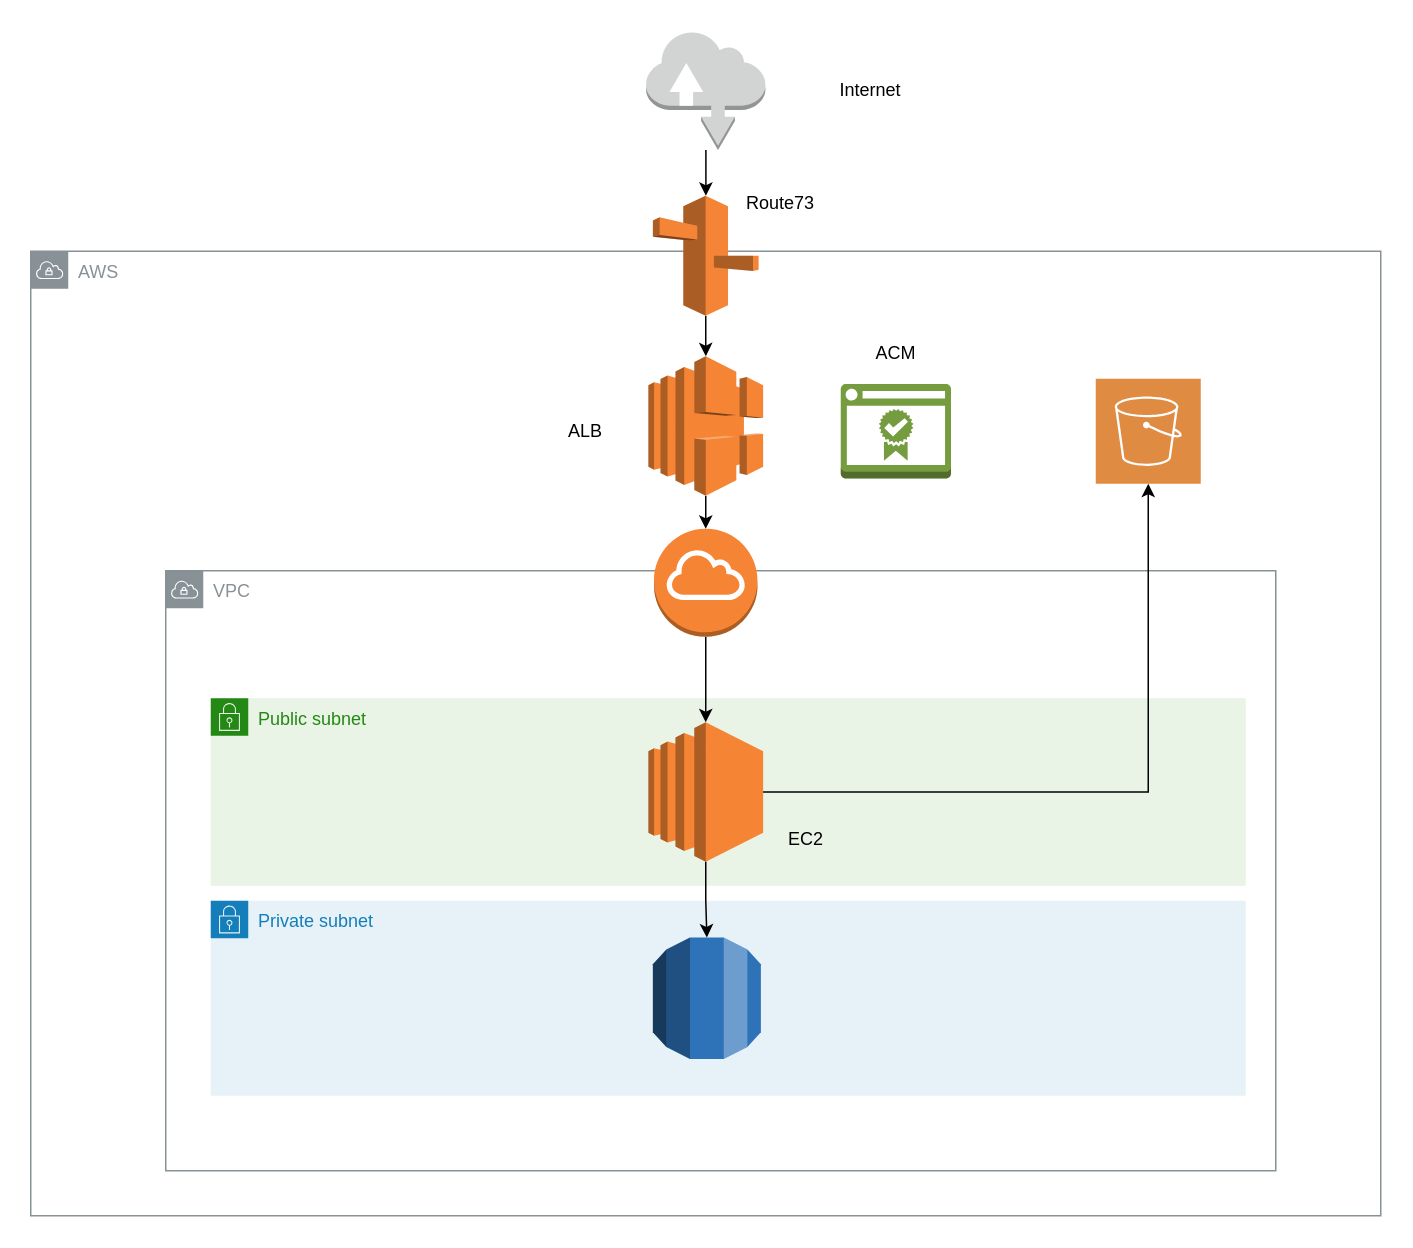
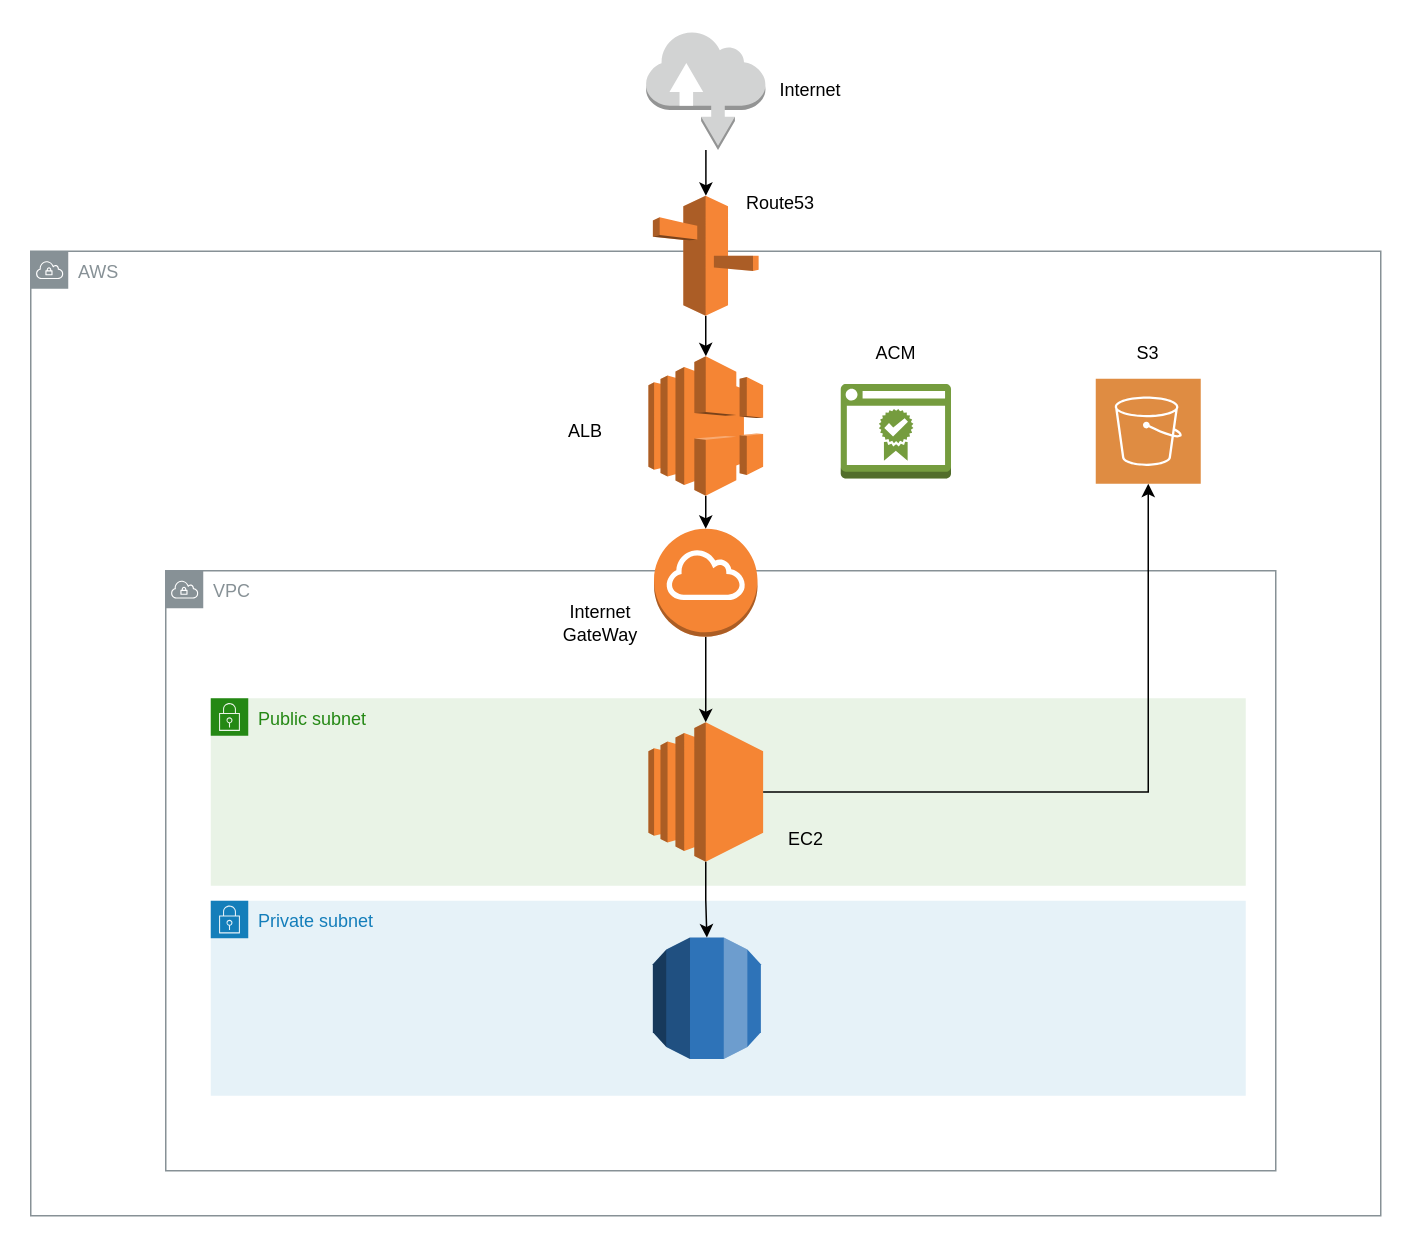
  <mxCell id="0" />
  <mxCell id="1" parent="0" />
  <mxCell id="2" value="AWS" style="sketch=0;outlineConnect=0;gradientColor=none;html=1;whiteSpace=wrap;fontSize=12;fontStyle=0;shape=mxgraph.aws4.group;grIcon=mxgraph.aws4.group_vpc;strokeColor=#879196;fillColor=none;verticalAlign=top;align=left;spacingLeft=30;fontColor=#879196;dashed=0;" vertex="1" parent="1"><mxGeometry x="20" y="167" width="900" height="643" as="geometry" /></mxCell>
  <mxCell id="3" value="VPC" style="sketch=0;outlineConnect=0;gradientColor=none;html=1;whiteSpace=wrap;fontSize=12;fontStyle=0;shape=mxgraph.aws4.group;grIcon=mxgraph.aws4.group_vpc;strokeColor=#879196;fillColor=none;verticalAlign=top;align=left;spacingLeft=30;fontColor=#879196;dashed=0;" vertex="1" parent="1"><mxGeometry x="110" y="380" width="740" height="400" as="geometry" /></mxCell>
  <mxCell id="4" value="Private subnet" style="points=[[0,0],[0.25,0],[0.5,0],[0.75,0],[1,0],[1,0.25],[1,0.5],[1,0.75],[1,1],[0.75,1],[0.5,1],[0.25,1],[0,1],[0,0.75],[0,0.5],[0,0.25]];outlineConnect=0;gradientColor=none;html=1;whiteSpace=wrap;fontSize=12;fontStyle=0;container=1;pointerEvents=0;collapsible=0;recursiveResize=0;shape=mxgraph.aws4.group;grIcon=mxgraph.aws4.group_security_group;grStroke=0;strokeColor=#147EBA;fillColor=#E6F2F8;verticalAlign=top;align=left;spacingLeft=30;fontColor=#147EBA;dashed=0;" vertex="1" parent="1"><mxGeometry x="140" y="600" width="690" height="130" as="geometry" /></mxCell>
  <mxCell id="5" value="" style="outlineConnect=0;dashed=0;verticalLabelPosition=bottom;verticalAlign=top;align=center;html=1;shape=mxgraph.aws3.rds;fillColor=#2E73B8;gradientColor=none;" vertex="1" parent="4"><mxGeometry x="294.75" y="24.5" width="72" height="81" as="geometry" /></mxCell>
  <mxCell id="6" value="Public subnet" style="points=[[0,0],[0.25,0],[0.5,0],[0.75,0],[1,0],[1,0.25],[1,0.5],[1,0.75],[1,1],[0.75,1],[0.5,1],[0.25,1],[0,1],[0,0.75],[0,0.5],[0,0.25]];outlineConnect=0;gradientColor=none;html=1;whiteSpace=wrap;fontSize=12;fontStyle=0;container=1;pointerEvents=0;collapsible=0;recursiveResize=0;shape=mxgraph.aws4.group;grIcon=mxgraph.aws4.group_security_group;grStroke=0;strokeColor=#248814;fillColor=#E9F3E6;verticalAlign=top;align=left;spacingLeft=30;fontColor=#248814;dashed=0;" vertex="1" parent="1"><mxGeometry x="140" y="465" width="690" height="125" as="geometry" /></mxCell>
  <mxCell id="7" value="" style="outlineConnect=0;dashed=0;verticalLabelPosition=bottom;verticalAlign=top;align=center;html=1;shape=mxgraph.aws3.ec2;fillColor=#F58534;gradientColor=none;" vertex="1" parent="6"><mxGeometry x="291.75" y="16" width="76.5" height="93" as="geometry" /></mxCell>
  <mxCell id="8" value="EC2" style="text;html=1;strokeColor=none;fillColor=none;align=center;verticalAlign=middle;whiteSpace=wrap;rounded=0;" vertex="1" parent="6"><mxGeometry x="366.5" y="79" width="60" height="30" as="geometry" /></mxCell>
  <mxCell id="9" style="edgeStyle=orthogonalEdgeStyle;rounded=0;orthogonalLoop=1;jettySize=auto;html=1;exitX=0.5;exitY=1;exitDx=0;exitDy=0;exitPerimeter=0;entryX=0.5;entryY=0;entryDx=0;entryDy=0;entryPerimeter=0;" edge="1" parent="1" source="10" target="7"><mxGeometry relative="1" as="geometry" /></mxCell>
  <mxCell id="10" value="" style="outlineConnect=0;dashed=0;verticalLabelPosition=bottom;verticalAlign=top;align=center;html=1;shape=mxgraph.aws3.internet_gateway;fillColor=#F58534;gradientColor=none;" vertex="1" parent="1"><mxGeometry x="435.5" y="352" width="69" height="72" as="geometry" /></mxCell>
  <mxCell id="11" value="" style="sketch=0;pointerEvents=1;shadow=0;dashed=0;html=1;strokeColor=none;fillColor=#DF8C42;labelPosition=center;verticalLabelPosition=bottom;verticalAlign=top;align=center;outlineConnect=0;shape=mxgraph.veeam2.aws_s3;" vertex="1" parent="1"><mxGeometry x="730" y="252" width="70" height="70" as="geometry" /></mxCell>
  <mxCell id="12" style="edgeStyle=orthogonalEdgeStyle;rounded=0;orthogonalLoop=1;jettySize=auto;html=1;" edge="1" parent="1" source="13" target="18"><mxGeometry relative="1" as="geometry" /></mxCell>
  <mxCell id="13" value="" style="outlineConnect=0;dashed=0;verticalLabelPosition=bottom;verticalAlign=top;align=center;html=1;shape=mxgraph.aws3.internet;fillColor=#D2D3D3;gradientColor=none;" vertex="1" parent="1"><mxGeometry x="430.25" y="20" width="79.5" height="79.5" as="geometry" /></mxCell>
  <mxCell id="14" style="edgeStyle=orthogonalEdgeStyle;rounded=0;orthogonalLoop=1;jettySize=auto;html=1;exitX=0.5;exitY=1;exitDx=0;exitDy=0;exitPerimeter=0;entryX=0.5;entryY=0;entryDx=0;entryDy=0;entryPerimeter=0;" edge="1" parent="1" source="15" target="10"><mxGeometry relative="1" as="geometry" /></mxCell>
  <mxCell id="15" value="" style="outlineConnect=0;dashed=0;verticalLabelPosition=bottom;verticalAlign=top;align=center;html=1;shape=mxgraph.aws3.elastic_load_balancing;fillColor=#F58534;gradientColor=none;" vertex="1" parent="1"><mxGeometry x="431.75" y="237" width="76.5" height="93" as="geometry" /></mxCell>
  <mxCell id="16" value="" style="outlineConnect=0;dashed=0;verticalLabelPosition=bottom;verticalAlign=top;align=center;html=1;shape=mxgraph.aws3.certificate_manager_2;fillColor=#759C3E;gradientColor=none;" vertex="1" parent="1"><mxGeometry x="560" y="255.5" width="73.5" height="63" as="geometry" /></mxCell>
  <mxCell id="17" style="edgeStyle=orthogonalEdgeStyle;rounded=0;orthogonalLoop=1;jettySize=auto;html=1;exitX=0.5;exitY=1;exitDx=0;exitDy=0;exitPerimeter=0;" edge="1" parent="1" source="18" target="15"><mxGeometry relative="1" as="geometry" /></mxCell>
  <mxCell id="18" value="" style="outlineConnect=0;dashed=0;verticalLabelPosition=bottom;verticalAlign=top;align=center;html=1;shape=mxgraph.aws3.route_53;fillColor=#F58536;gradientColor=none;" vertex="1" parent="1"><mxGeometry x="434.75" y="130" width="70.5" height="80" as="geometry" /></mxCell>
  <mxCell id="19" style="edgeStyle=orthogonalEdgeStyle;rounded=0;orthogonalLoop=1;jettySize=auto;html=1;exitX=1;exitY=0.5;exitDx=0;exitDy=0;exitPerimeter=0;" edge="1" parent="1" source="7" target="11"><mxGeometry relative="1" as="geometry" /></mxCell>
+ <mxCell id="20" value="Internet GateWay" style="text;html=1;strokeColor=none;fillColor=none;align=center;verticalAlign=middle;whiteSpace=wrap;rounded=0;" vertex="1" parent="1"><mxGeometry x="370.25" y="400" width="60" height="30" as="geometry" /></mxCell>
  <mxCell id="21" value="ACM" style="text;html=1;strokeColor=none;fillColor=none;align=center;verticalAlign=middle;whiteSpace=wrap;rounded=0;" vertex="1" parent="1"><mxGeometry x="566.75" y="220" width="60" height="30" as="geometry" /></mxCell>
- <mxCell id="22" value="Route73" style="text;html=1;strokeColor=none;fillColor=none;align=center;verticalAlign=middle;whiteSpace=wrap;rounded=0;" vertex="1" parent="1"><mxGeometry x="490" y="120" width="60" height="30" as="geometry" /></mxCell>
+ <mxCell id="22" value="Route53" style="text;html=1;strokeColor=none;fillColor=none;align=center;verticalAlign=middle;whiteSpace=wrap;rounded=0;" vertex="1" parent="1"><mxGeometry x="490" y="120" width="60" height="30" as="geometry" /></mxCell>
  <mxCell id="23" value="ALB" style="text;html=1;strokeColor=none;fillColor=none;align=center;verticalAlign=middle;whiteSpace=wrap;rounded=0;" vertex="1" parent="1"><mxGeometry x="360" y="272" width="60" height="30" as="geometry" /></mxCell>
- <mxCell id="25" value="Internet" style="text;html=1;strokeColor=none;fillColor=none;align=center;verticalAlign=middle;whiteSpace=wrap;rounded=0;" vertex="1" parent="1"><mxGeometry x="549.75" y="44.75" width="60" height="30" as="geometry" /></mxCell>
+ <mxCell id="24" value="S3" style="text;html=1;strokeColor=none;fillColor=none;align=center;verticalAlign=middle;whiteSpace=wrap;rounded=0;" vertex="1" parent="1"><mxGeometry x="735" y="220" width="60" height="30" as="geometry" /></mxCell>
+ <mxCell id="25" value="Internet" style="text;html=1;strokeColor=none;fillColor=none;align=center;verticalAlign=middle;whiteSpace=wrap;rounded=0;" vertex="1" parent="1"><mxGeometry x="509.75" y="44.75" width="60" height="30" as="geometry" /></mxCell>
  <mxCell id="26" style="edgeStyle=orthogonalEdgeStyle;rounded=0;orthogonalLoop=1;jettySize=auto;html=1;exitX=0.5;exitY=1;exitDx=0;exitDy=0;exitPerimeter=0;entryX=0.5;entryY=0;entryDx=0;entryDy=0;entryPerimeter=0;" edge="1" parent="1" source="7" target="5"><mxGeometry relative="1" as="geometry" /></mxCell>
